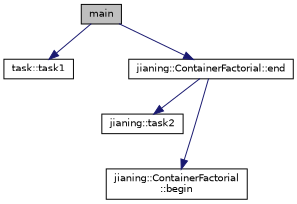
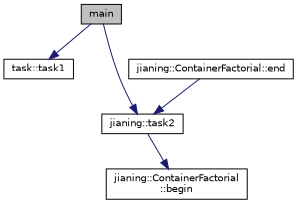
  digraph {
    rankdir=TB
    node [color=black fillcolor=white fontname=Helvetica fontsize=10 shape=record style=filled]
    edge [color=midnightblue fontname=Helvetica fontsize=10 labelfontname=Helvetica labelfontsize=10 style=solid]
    n1 [fillcolor=grey75 fontcolor=black height=0.2 label=main width=0.4]
    n2 [height=0.2 label="task::task1" width=0.4]
    n3 [height=0.2 label="jianing::task2" width=0.4]
    n4 [height=0.2 label="jianing::ContainerFactorial\l::begin" width=0.4]
    n5 [height=0.2 label="jianing::ContainerFactorial::end" width=0.4]
    n1 -> n2
-   n1 -> n5
-   n5 -> n4
+   n1 -> n3
+   n3 -> n4
    n5 -> n3
  }
